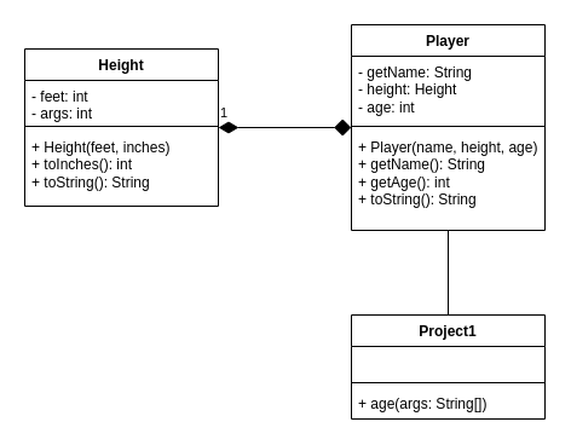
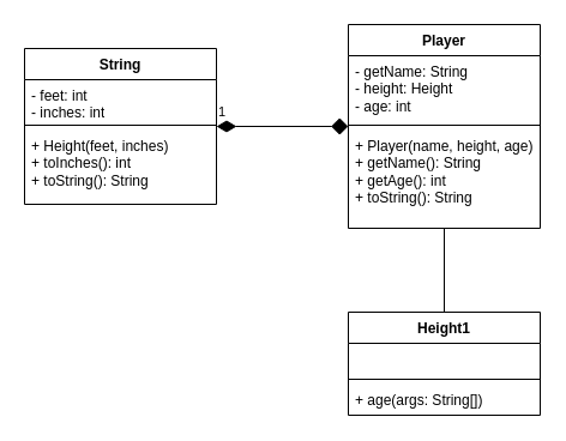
  <mxCell id="0" />
  <mxCell id="1" parent="0" />
- <mxCell id="2" value="Height" style="swimlane;fontStyle=1;align=center;verticalAlign=top;childLayout=stackLayout;horizontal=1;startSize=26;horizontalStack=0;resizeParent=1;resizeParentMax=0;resizeLast=0;collapsible=1;marginBottom=0;whiteSpace=wrap;html=1;" vertex="1" parent="1"><mxGeometry x="20" y="40" width="160" height="130" as="geometry" /></mxCell>
- <mxCell id="3" value="- feet: int&lt;div&gt;- args: int&lt;/div&gt;" style="text;strokeColor=none;fillColor=none;align=left;verticalAlign=top;spacingLeft=4;spacingRight=4;overflow=hidden;rotatable=0;points=[[0,0.5],[1,0.5]];portConstraint=eastwest;whiteSpace=wrap;html=1;" vertex="1" parent="2"><mxGeometry y="26" width="160" height="34" as="geometry" /></mxCell>
+ <mxCell id="2" value="String" style="swimlane;fontStyle=1;align=center;verticalAlign=top;childLayout=stackLayout;horizontal=1;startSize=26;horizontalStack=0;resizeParent=1;resizeParentMax=0;resizeLast=0;collapsible=1;marginBottom=0;whiteSpace=wrap;html=1;" vertex="1" parent="1"><mxGeometry x="20" y="40" width="160" height="130" as="geometry" /></mxCell>
+ <mxCell id="3" value="- feet: int&lt;div&gt;- inches: int&lt;/div&gt;" style="text;strokeColor=none;fillColor=none;align=left;verticalAlign=top;spacingLeft=4;spacingRight=4;overflow=hidden;rotatable=0;points=[[0,0.5],[1,0.5]];portConstraint=eastwest;whiteSpace=wrap;html=1;" vertex="1" parent="2"><mxGeometry y="26" width="160" height="34" as="geometry" /></mxCell>
  <mxCell id="4" value="" style="line;strokeWidth=1;fillColor=none;align=left;verticalAlign=middle;spacingTop=-1;spacingLeft=3;spacingRight=3;rotatable=0;labelPosition=right;points=[];portConstraint=eastwest;strokeColor=inherit;" vertex="1" parent="2"><mxGeometry y="60" width="160" height="8" as="geometry" /></mxCell>
  <mxCell id="5" value="+ Height(feet, inches)&lt;div&gt;+ toInches(): int&lt;/div&gt;&lt;div&gt;+ toString(): String&lt;/div&gt;" style="text;strokeColor=none;fillColor=none;align=left;verticalAlign=top;spacingLeft=4;spacingRight=4;overflow=hidden;rotatable=0;points=[[0,0.5],[1,0.5]];portConstraint=eastwest;whiteSpace=wrap;html=1;" vertex="1" parent="2"><mxGeometry y="68" width="160" height="62" as="geometry" /></mxCell>
  <mxCell id="6" value="Player" style="swimlane;fontStyle=1;align=center;verticalAlign=top;childLayout=stackLayout;horizontal=1;startSize=26;horizontalStack=0;resizeParent=1;resizeParentMax=0;resizeLast=0;collapsible=1;marginBottom=0;whiteSpace=wrap;html=1;" vertex="1" parent="1"><mxGeometry x="290" y="20" width="160" height="170" as="geometry" /></mxCell>
  <mxCell id="7" value="- getName: String&lt;div&gt;- height: Height&lt;/div&gt;&lt;div&gt;- age: int&lt;/div&gt;" style="text;strokeColor=none;fillColor=none;align=left;verticalAlign=top;spacingLeft=4;spacingRight=4;overflow=hidden;rotatable=0;points=[[0,0.5],[1,0.5]];portConstraint=eastwest;whiteSpace=wrap;html=1;" vertex="1" parent="6"><mxGeometry y="26" width="160" height="54" as="geometry" /></mxCell>
  <mxCell id="8" value="" style="line;strokeWidth=1;fillColor=none;align=left;verticalAlign=middle;spacingTop=-1;spacingLeft=3;spacingRight=3;rotatable=0;labelPosition=right;points=[];portConstraint=eastwest;strokeColor=inherit;" vertex="1" parent="6"><mxGeometry y="80" width="160" height="8" as="geometry" /></mxCell>
  <mxCell id="9" value="+ Player(name, height, age)&lt;div&gt;+ getName(): String&lt;/div&gt;&lt;div&gt;+ getAge(): int&lt;/div&gt;&lt;div&gt;+ toString(): String&lt;/div&gt;" style="text;strokeColor=none;fillColor=none;align=left;verticalAlign=top;spacingLeft=4;spacingRight=4;overflow=hidden;rotatable=0;points=[[0,0.5],[1,0.5]];portConstraint=eastwest;whiteSpace=wrap;html=1;" vertex="1" parent="6"><mxGeometry y="88" width="160" height="82" as="geometry" /></mxCell>
- <mxCell id="10" value="Project1" style="swimlane;fontStyle=1;align=center;verticalAlign=top;childLayout=stackLayout;horizontal=1;startSize=26;horizontalStack=0;resizeParent=1;resizeParentMax=0;resizeLast=0;collapsible=1;marginBottom=0;whiteSpace=wrap;html=1;" vertex="1" parent="1"><mxGeometry x="290" y="260" width="160" height="86" as="geometry" /></mxCell>
+ <mxCell id="10" value="Height1" style="swimlane;fontStyle=1;align=center;verticalAlign=top;childLayout=stackLayout;horizontal=1;startSize=26;horizontalStack=0;resizeParent=1;resizeParentMax=0;resizeLast=0;collapsible=1;marginBottom=0;whiteSpace=wrap;html=1;" vertex="1" parent="1"><mxGeometry x="290" y="260" width="160" height="86" as="geometry" /></mxCell>
  <mxCell id="11" value="&amp;nbsp;" style="text;strokeColor=none;fillColor=none;align=left;verticalAlign=top;spacingLeft=4;spacingRight=4;overflow=hidden;rotatable=0;points=[[0,0.5],[1,0.5]];portConstraint=eastwest;whiteSpace=wrap;html=1;" vertex="1" parent="10"><mxGeometry y="26" width="160" height="26" as="geometry" /></mxCell>
  <mxCell id="12" value="" style="line;strokeWidth=1;fillColor=none;align=left;verticalAlign=middle;spacingTop=-1;spacingLeft=3;spacingRight=3;rotatable=0;labelPosition=right;points=[];portConstraint=eastwest;strokeColor=inherit;" vertex="1" parent="10"><mxGeometry y="52" width="160" height="8" as="geometry" /></mxCell>
  <mxCell id="13" value="+ age(args: String[])" style="text;strokeColor=none;fillColor=none;align=left;verticalAlign=top;spacingLeft=4;spacingRight=4;overflow=hidden;rotatable=0;points=[[0,0.5],[1,0.5]];portConstraint=eastwest;whiteSpace=wrap;html=1;" vertex="1" parent="10"><mxGeometry y="60" width="160" height="26" as="geometry" /></mxCell>
  <mxCell id="14" value="1" style="endArrow=diamond;html=1;endSize=12;startArrow=diamondThin;startSize=14;startFill=1;edgeStyle=orthogonalEdgeStyle;align=left;verticalAlign=bottom;rounded=0;" edge="1" parent="1" source="2" target="6"><mxGeometry x="-1" y="3" relative="1" as="geometry"><mxPoint x="180" y="110" as="sourcePoint" /><mxPoint x="340" y="110" as="targetPoint" /></mxGeometry></mxCell>
  <mxCell id="15" value="" style="endArrow=none;html=1;rounded=0;exitX=0.5;exitY=0;exitDx=0;exitDy=0;" edge="1" parent="1" source="10" target="9"><mxGeometry width="50" height="50" relative="1" as="geometry"><mxPoint x="300" y="370" as="sourcePoint" /><mxPoint x="350" y="320" as="targetPoint" /></mxGeometry></mxCell>
